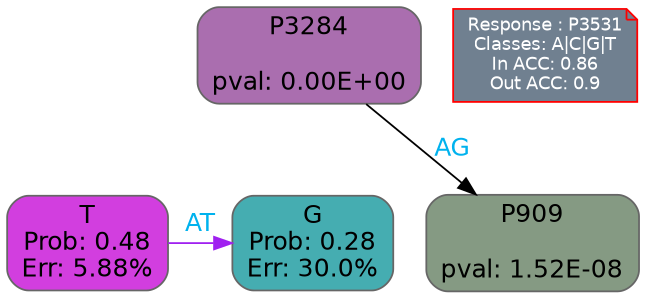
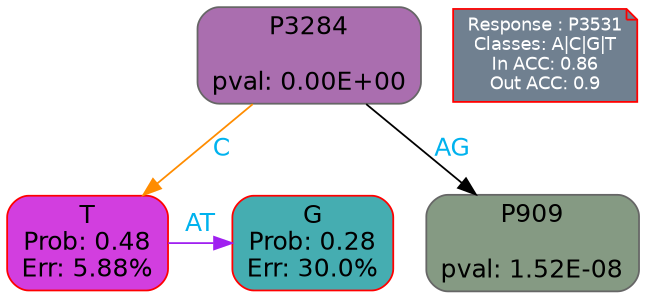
  digraph {
    ranksep=equally
    splines=polylines
    node [color=gray40 fontname=helvetica shape=box style="filled, rounded"]
    edge [fontcolor=deepskyblue2 fontname=helvetica]
-   n1 [fillcolor="#45adb1" label="G\nProb: 0.28\nErr: 30.0%"]
-   n2 [fillcolor="#d23edf" label="T\nProb: 0.48\nErr: 5.88%"]
+   n1 [color=red fillcolor="#45adb1" label="G\nProb: 0.28\nErr: 30.0%"]
+   n2 [color=red fillcolor="#d23edf" label="T\nProb: 0.48\nErr: 5.88%"]
    n3 [align=left color=red fillcolor=slategray fontcolor=white fontsize=10 label="Response : P3531\nClasses: A|C|G|T\nIn ACC: 0.86\nOut ACC: 0.9\n" shape=note style=filled]
    n4 [fillcolor="#aa6eaf" label="P3284\n\npval: 0.00E+00"]
    n5 [fillcolor="#859a83" label="P909\n\npval: 1.52E-08"]
    subgraph sub_1 {
      rank=same
      n1
      n2
    }
    subgraph sub_2 {
      rank=same
      n3
      n4
    }
    n2 -> n1 [color=purple label=AT]
+   n4 -> n2 [color=darkorange label=C]
    n4 -> n5 [color=black label=AG]
  }
